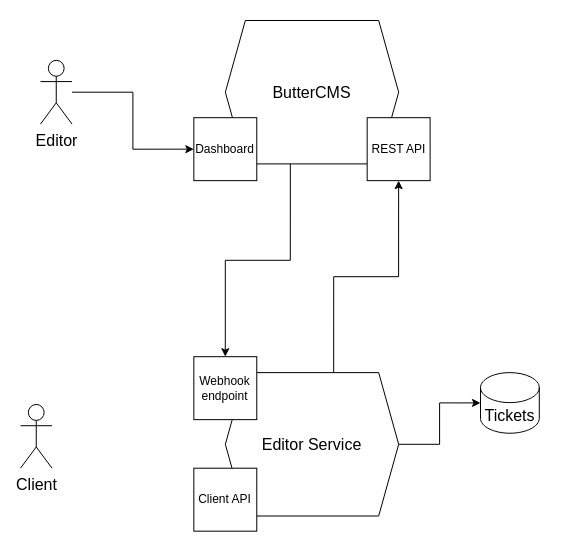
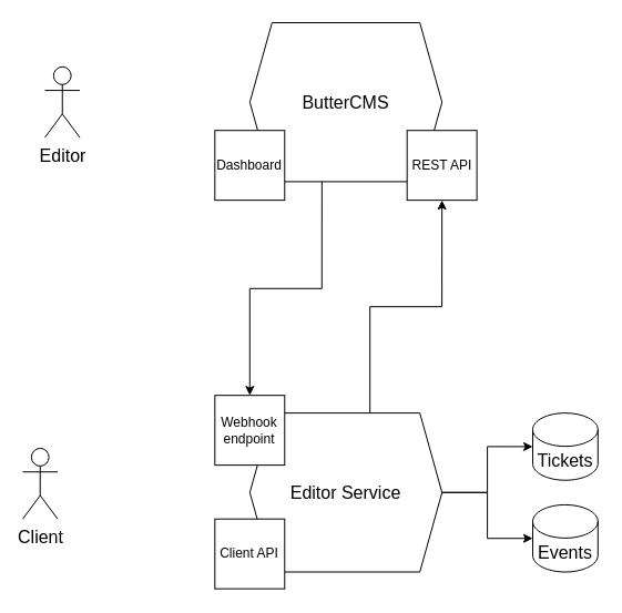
  <mxCell id="0" />
  <mxCell id="1" parent="0" />
  <mxCell id="2" value="" style="group" vertex="1" connectable="0" parent="1"><mxGeometry x="20" y="20" width="518.79" height="510.663" as="geometry" /></mxCell>
  <mxCell id="3" value="Editor&lt;br style=&quot;font-size: 16px;&quot;&gt;" style="shape=umlActor;verticalLabelPosition=bottom;verticalAlign=top;html=1;outlineConnect=0;fontSize=16;container=0;" parent="2" vertex="1"><mxGeometry x="20" y="39.832" width="31.515" height="63.731" as="geometry" /></mxCell>
  <mxCell id="4" value="Client" style="shape=umlActor;verticalLabelPosition=bottom;verticalAlign=top;html=1;outlineConnect=0;fontSize=16;container=0;" parent="2" vertex="1"><mxGeometry y="383.981" width="31.515" height="63.731" as="geometry" /></mxCell>
- <mxCell id="5" style="edgeStyle=orthogonalEdgeStyle;rounded=0;orthogonalLoop=1;jettySize=auto;html=1;entryX=0;entryY=0.5;entryDx=0;entryDy=0;" parent="2" source="3" target="8" edge="1"><mxGeometry relative="1" as="geometry"><mxPoint x="126.061" y="81.257" as="targetPoint" /></mxGeometry></mxCell>
  <mxCell id="6" value="ButterCMS" style="shape=hexagon;perimeter=hexagonPerimeter2;whiteSpace=wrap;html=1;fixedSize=1;fontSize=16;container=0;" parent="2" vertex="1"><mxGeometry x="204.848" width="173.333" height="143.395" as="geometry" /></mxCell>
  <mxCell id="7" value="&lt;font style=&quot;font-size: 12px;&quot;&gt;REST API&lt;br style=&quot;font-size: 12px;&quot;&gt;&lt;/font&gt;" style="whiteSpace=wrap;html=1;aspect=fixed;fontSize=12;container=0;" parent="2" vertex="1"><mxGeometry x="346.667" y="97.19" width="62.951" height="62.951" as="geometry" /></mxCell>
  <mxCell id="8" value="&lt;font style=&quot;font-size: 12px;&quot;&gt;Dashboard&lt;br style=&quot;font-size: 12px;&quot;&gt;&lt;/font&gt;" style="whiteSpace=wrap;html=1;aspect=fixed;fontSize=12;container=0;" parent="2" vertex="1"><mxGeometry x="173.333" y="97.19" width="62.951" height="62.951" as="geometry" /></mxCell>
  <mxCell id="9" value="Editor Service" style="shape=hexagon;perimeter=hexagonPerimeter2;whiteSpace=wrap;html=1;fixedSize=1;fontSize=16;container=0;" parent="2" vertex="1"><mxGeometry x="204.848" y="352.115" width="173.333" height="143.395" as="geometry" /></mxCell>
+ <mxCell id="10" value="Events" style="shape=cylinder3;whiteSpace=wrap;html=1;boundedLbl=1;backgroundOutline=1;size=15;fontSize=16;container=0;" parent="2" vertex="1"><mxGeometry x="460" y="434.9" width="58.79" height="60.61" as="geometry" /></mxCell>
  <mxCell id="11" value="&lt;font style=&quot;font-size: 12px;&quot;&gt;Webhook endpoint&lt;br style=&quot;font-size: 12px;&quot;&gt;&lt;/font&gt;" style="whiteSpace=wrap;html=1;aspect=fixed;fontSize=12;container=0;" parent="2" vertex="1"><mxGeometry x="173.333" y="336.183" width="62.951" height="62.951" as="geometry" /></mxCell>
  <mxCell id="12" value="" style="endArrow=none;startArrow=classic;html=1;rounded=0;entryX=0.375;entryY=1;entryDx=0;entryDy=0;edgeStyle=orthogonalEdgeStyle;endFill=0;" parent="2" source="11" target="6" edge="1"><mxGeometry width="50" height="50" relative="1" as="geometry"><mxPoint x="267.879" y="320.25" as="sourcePoint" /><mxPoint x="346.667" y="240.586" as="targetPoint" /></mxGeometry></mxCell>
  <mxCell id="13" value="&lt;span style=&quot;font-size: 12px;&quot;&gt;Client API&lt;br style=&quot;font-size: 12px;&quot;&gt;&lt;/span&gt;" style="whiteSpace=wrap;html=1;aspect=fixed;fontSize=12;container=0;" parent="2" vertex="1"><mxGeometry x="173.333" y="447.712" width="62.951" height="62.951" as="geometry" /></mxCell>
  <mxCell id="14" style="edgeStyle=orthogonalEdgeStyle;rounded=0;orthogonalLoop=1;jettySize=auto;html=1;exitX=0.625;exitY=0;exitDx=0;exitDy=0;entryX=0.5;entryY=1;entryDx=0;entryDy=0;fontSize=8;startArrow=none;startFill=0;endArrow=classic;endFill=1;" parent="2" source="9" target="7" edge="1"><mxGeometry relative="1" as="geometry"><mxPoint x="378.142" y="336.183" as="sourcePoint" /></mxGeometry></mxCell>
+ <mxCell id="15" style="edgeStyle=orthogonalEdgeStyle;rounded=0;orthogonalLoop=1;jettySize=auto;html=1;exitX=1;exitY=0.5;exitDx=0;exitDy=0;entryX=0;entryY=0.5;entryDx=0;entryDy=0;entryPerimeter=0;" parent="2" source="9" target="10" edge="1"><mxGeometry relative="1" as="geometry" /></mxCell>
  <mxCell id="16" value="Tickets" style="shape=cylinder3;whiteSpace=wrap;html=1;boundedLbl=1;backgroundOutline=1;size=15;fontSize=16;container=0;" parent="2" vertex="1"><mxGeometry x="460" y="352.12" width="58.79" height="60.61" as="geometry" /></mxCell>
  <mxCell id="17" style="edgeStyle=orthogonalEdgeStyle;rounded=0;orthogonalLoop=1;jettySize=auto;html=1;exitX=1;exitY=0.5;exitDx=0;exitDy=0;entryX=0;entryY=0.5;entryDx=0;entryDy=0;entryPerimeter=0;" parent="2" source="9" target="16" edge="1"><mxGeometry relative="1" as="geometry" /></mxCell>
